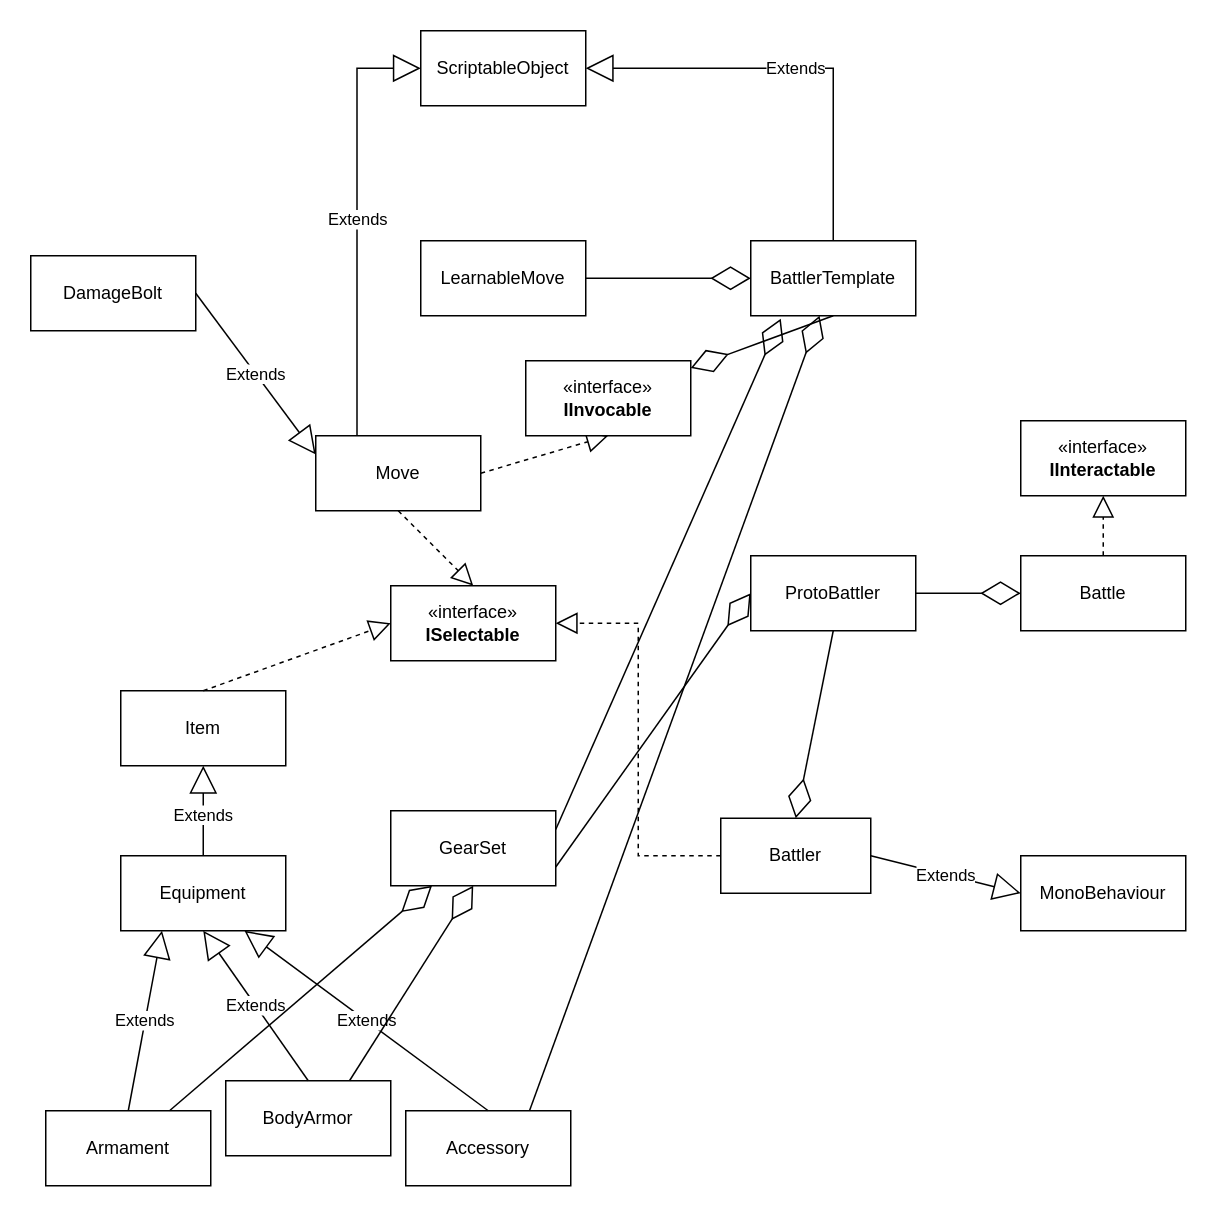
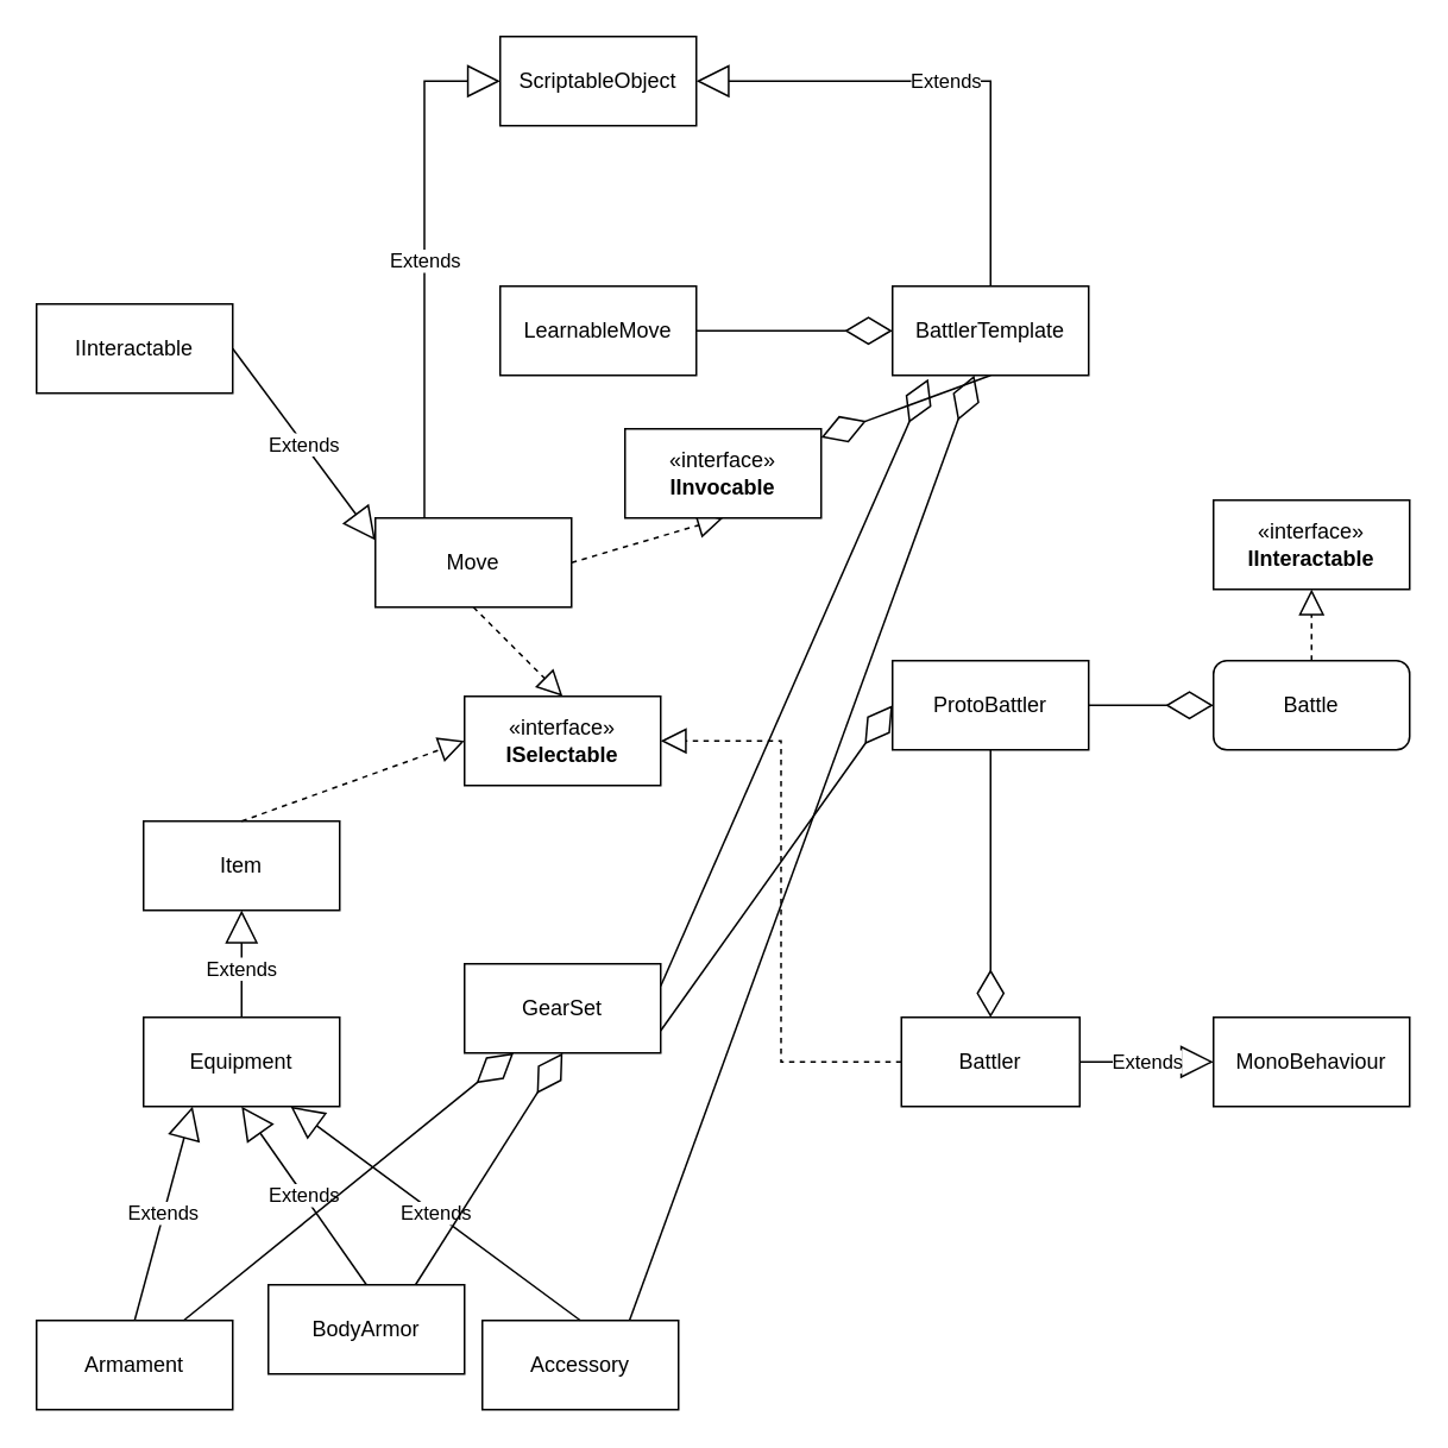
  <mxCell id="0" />
  <mxCell id="1" parent="0" />
  <mxCell id="2" value="ScriptableObject" style="html=1;whiteSpace=wrap;" vertex="1" parent="1"><mxGeometry x="280" y="20" width="110" height="50" as="geometry" /></mxCell>
  <mxCell id="3" value="MonoBehaviour" style="html=1;whiteSpace=wrap;" vertex="1" parent="1"><mxGeometry x="680" y="570" width="110" height="50" as="geometry" /></mxCell>
  <mxCell id="4" value="BattlerTemplate" style="html=1;whiteSpace=wrap;" vertex="1" parent="1"><mxGeometry x="500" y="160" width="110" height="50" as="geometry" /></mxCell>
  <mxCell id="5" value="ProtoBattler" style="html=1;whiteSpace=wrap;" vertex="1" parent="1"><mxGeometry x="500" y="370" width="110" height="50" as="geometry" /></mxCell>
- <mxCell id="6" value="Battler" style="html=1;whiteSpace=wrap;" vertex="1" parent="1"><mxGeometry x="480" y="545" width="100" height="50" as="geometry" /></mxCell>
- <mxCell id="7" value="Battle" style="html=1;whiteSpace=wrap;" vertex="1" parent="1"><mxGeometry x="680" y="370" width="110" height="50" as="geometry" /></mxCell>
+ <mxCell id="6" value="Battler" style="html=1;whiteSpace=wrap;" vertex="1" parent="1"><mxGeometry x="505" y="570" width="100" height="50" as="geometry" /></mxCell>
+ <mxCell id="7" value="Battle" style="html=1;whiteSpace=wrap;rounded=1;" vertex="1" parent="1"><mxGeometry x="680" y="370" width="110" height="50" as="geometry" /></mxCell>
  <mxCell id="8" value="Extends" style="endArrow=block;endSize=16;endFill=0;html=1;rounded=0;exitX=0.5;exitY=0;exitDx=0;exitDy=0;entryX=1;entryY=0.5;entryDx=0;entryDy=0;edgeStyle=orthogonalEdgeStyle;" edge="1" parent="1" source="4" target="2"><mxGeometry width="160" relative="1" as="geometry"><mxPoint x="736" y="410" as="sourcePoint" /><mxPoint x="896" y="410" as="targetPoint" /></mxGeometry></mxCell>
  <mxCell id="9" value="Extends" style="endArrow=block;endSize=16;endFill=0;html=1;rounded=0;exitX=1;exitY=0.5;exitDx=0;exitDy=0;entryX=0;entryY=0.5;entryDx=0;entryDy=0;" edge="1" parent="1" source="6" target="3"><mxGeometry width="160" relative="1" as="geometry"><mxPoint x="736" y="410" as="sourcePoint" /><mxPoint x="896" y="410" as="targetPoint" /></mxGeometry></mxCell>
  <mxCell id="10" value="«interface»&lt;br&gt;&lt;b&gt;IInteractable&lt;/b&gt;" style="html=1;whiteSpace=wrap;" vertex="1" parent="1"><mxGeometry x="680" y="280" width="110" height="50" as="geometry" /></mxCell>
  <mxCell id="11" value="" style="endArrow=block;dashed=1;endFill=0;endSize=12;html=1;rounded=0;entryX=0.5;entryY=1;entryDx=0;entryDy=0;" edge="1" parent="1" source="7" target="10"><mxGeometry width="160" relative="1" as="geometry"><mxPoint x="736" y="470" as="sourcePoint" /><mxPoint x="896" y="470" as="targetPoint" /></mxGeometry></mxCell>
  <mxCell id="12" value="LearnableMove" style="html=1;whiteSpace=wrap;" vertex="1" parent="1"><mxGeometry x="280" y="160" width="110" height="50" as="geometry" /></mxCell>
  <mxCell id="13" value="" style="endArrow=diamondThin;endFill=0;endSize=24;html=1;rounded=0;entryX=0;entryY=0.5;entryDx=0;entryDy=0;exitX=1;exitY=0.5;exitDx=0;exitDy=0;" edge="1" parent="1" source="12" target="4"><mxGeometry width="160" relative="1" as="geometry"><mxPoint x="690" y="500" as="sourcePoint" /><mxPoint x="850" y="500" as="targetPoint" /></mxGeometry></mxCell>
  <mxCell id="14" value="" style="endArrow=diamondThin;endFill=0;endSize=24;html=1;rounded=0;entryX=0.5;entryY=0;entryDx=0;entryDy=0;exitX=0.5;exitY=1;exitDx=0;exitDy=0;" edge="1" parent="1" source="5" target="6"><mxGeometry width="160" relative="1" as="geometry"><mxPoint x="690" y="500" as="sourcePoint" /><mxPoint x="850" y="500" as="targetPoint" /></mxGeometry></mxCell>
  <mxCell id="15" value="" style="endArrow=diamondThin;endFill=0;endSize=24;html=1;rounded=0;entryX=0;entryY=0.5;entryDx=0;entryDy=0;exitX=1;exitY=0.5;exitDx=0;exitDy=0;" edge="1" parent="1" source="5" target="7"><mxGeometry width="160" relative="1" as="geometry"><mxPoint x="690" y="500" as="sourcePoint" /><mxPoint x="850" y="500" as="targetPoint" /></mxGeometry></mxCell>
  <mxCell id="16" value="" style="endArrow=diamondThin;endFill=0;endSize=24;html=1;rounded=0;exitX=0.5;exitY=1;exitDx=0;exitDy=0;" edge="1" parent="1" source="4" target="24"><mxGeometry width="160" relative="1" as="geometry"><mxPoint x="690" y="500" as="sourcePoint" /><mxPoint x="850" y="500" as="targetPoint" /></mxGeometry></mxCell>
  <mxCell id="17" value="Move" style="html=1;whiteSpace=wrap;" vertex="1" parent="1"><mxGeometry x="210" y="290" width="110" height="50" as="geometry" /></mxCell>
  <mxCell id="18" value="Extends" style="endArrow=block;endSize=16;endFill=0;html=1;rounded=0;entryX=0;entryY=0.5;entryDx=0;entryDy=0;edgeStyle=orthogonalEdgeStyle;exitX=0.25;exitY=0;exitDx=0;exitDy=0;" edge="1" parent="1" source="17" target="2"><mxGeometry width="160" relative="1" as="geometry"><mxPoint x="260" y="250" as="sourcePoint" /><mxPoint x="230" y="45" as="targetPoint" /><Array as="points"><mxPoint x="238" y="45" /></Array></mxGeometry></mxCell>
- <mxCell id="19" value="DamageBolt" style="html=1;whiteSpace=wrap;" vertex="1" parent="1"><mxGeometry x="20" y="170" width="110" height="50" as="geometry" /></mxCell>
+ <mxCell id="19" value="IInteractable" style="html=1;whiteSpace=wrap;" vertex="1" parent="1"><mxGeometry x="20" y="170" width="110" height="50" as="geometry" /></mxCell>
  <mxCell id="20" value="Extends" style="endArrow=block;endSize=16;endFill=0;html=1;rounded=0;exitX=1;exitY=0.5;exitDx=0;exitDy=0;entryX=0;entryY=0.25;entryDx=0;entryDy=0;" edge="1" parent="1" source="19" target="17"><mxGeometry width="160" relative="1" as="geometry"><mxPoint x="660" y="350" as="sourcePoint" /><mxPoint x="820" y="350" as="targetPoint" /></mxGeometry></mxCell>
  <mxCell id="21" value="" style="endArrow=block;dashed=1;endFill=0;endSize=12;html=1;rounded=0;entryX=0.5;entryY=0;entryDx=0;entryDy=0;exitX=0.5;exitY=1;exitDx=0;exitDy=0;" edge="1" parent="1" source="17" target="23"><mxGeometry width="160" relative="1" as="geometry"><mxPoint x="530" y="360" as="sourcePoint" /><mxPoint x="690" y="360" as="targetPoint" /></mxGeometry></mxCell>
  <mxCell id="22" value="" style="endArrow=block;dashed=1;endFill=0;endSize=12;html=1;rounded=0;entryX=0.5;entryY=1;entryDx=0;entryDy=0;exitX=1;exitY=0.5;exitDx=0;exitDy=0;" edge="1" parent="1" source="17" target="24"><mxGeometry width="160" relative="1" as="geometry"><mxPoint x="230" y="320" as="sourcePoint" /><mxPoint x="690" y="360" as="targetPoint" /></mxGeometry></mxCell>
  <mxCell id="23" value="«interface»&lt;br&gt;&lt;b&gt;ISelectable&lt;/b&gt;" style="html=1;whiteSpace=wrap;" vertex="1" parent="1"><mxGeometry x="260" y="390" width="110" height="50" as="geometry" /></mxCell>
  <mxCell id="24" value="«interface»&lt;br&gt;&lt;b&gt;IInvocable&lt;/b&gt;" style="html=1;whiteSpace=wrap;" vertex="1" parent="1"><mxGeometry x="350" y="240" width="110" height="50" as="geometry" /></mxCell>
  <mxCell id="25" value="" style="endArrow=block;dashed=1;endFill=0;endSize=12;html=1;rounded=0;entryX=1;entryY=0.5;entryDx=0;entryDy=0;exitX=0;exitY=0.5;exitDx=0;exitDy=0;edgeStyle=orthogonalEdgeStyle;" edge="1" parent="1" source="6" target="23"><mxGeometry width="160" relative="1" as="geometry"><mxPoint x="610" y="630" as="sourcePoint" /><mxPoint x="447.5" y="475" as="targetPoint" /></mxGeometry></mxCell>
  <mxCell id="26" value="Item" style="html=1;whiteSpace=wrap;" vertex="1" parent="1"><mxGeometry x="80" y="460" width="110" height="50" as="geometry" /></mxCell>
  <mxCell id="27" value="Equipment" style="html=1;whiteSpace=wrap;" vertex="1" parent="1"><mxGeometry x="80" y="570" width="110" height="50" as="geometry" /></mxCell>
- <mxCell id="28" value="Armament" style="html=1;whiteSpace=wrap;" vertex="1" parent="1"><mxGeometry x="30" y="740" width="110" height="50" as="geometry" /></mxCell>
+ <mxCell id="28" value="Armament" style="html=1;whiteSpace=wrap;" vertex="1" parent="1"><mxGeometry x="20" y="740" width="110" height="50" as="geometry" /></mxCell>
  <mxCell id="29" value="BodyArmor" style="html=1;whiteSpace=wrap;" vertex="1" parent="1"><mxGeometry x="150" y="720" width="110" height="50" as="geometry" /></mxCell>
  <mxCell id="30" value="Accessory" style="html=1;whiteSpace=wrap;" vertex="1" parent="1"><mxGeometry x="270" y="740" width="110" height="50" as="geometry" /></mxCell>
  <mxCell id="31" value="GearSet" style="html=1;whiteSpace=wrap;" vertex="1" parent="1"><mxGeometry x="260" y="540" width="110" height="50" as="geometry" /></mxCell>
  <mxCell id="32" value="" style="endArrow=diamondThin;endFill=0;endSize=24;html=1;rounded=0;entryX=0.182;entryY=1.04;entryDx=0;entryDy=0;entryPerimeter=0;exitX=1;exitY=0.25;exitDx=0;exitDy=0;" edge="1" parent="1" source="31" target="4"><mxGeometry width="160" relative="1" as="geometry"><mxPoint y="430" as="sourcePoint" x="120" /><mxPoint x="280" y="430" as="targetPoint" /></mxGeometry></mxCell>
  <mxCell id="33" value="" style="endArrow=diamondThin;endFill=0;endSize=24;html=1;rounded=0;entryX=0;entryY=0.5;entryDx=0;entryDy=0;exitX=1;exitY=0.75;exitDx=0;exitDy=0;" edge="1" parent="1" source="31" target="5"><mxGeometry width="160" relative="1" as="geometry"><mxPoint y="430" as="sourcePoint" x="120" /><mxPoint x="280" y="430" as="targetPoint" /></mxGeometry></mxCell>
  <mxCell id="34" value="" style="endArrow=block;dashed=1;endFill=0;endSize=12;html=1;rounded=0;entryX=0;entryY=0.5;entryDx=0;entryDy=0;exitX=0.5;exitY=0;exitDx=0;exitDy=0;" edge="1" parent="1" source="26" target="23"><mxGeometry width="160" relative="1" as="geometry"><mxPoint y="430" as="sourcePoint" x="120" /><mxPoint x="280" y="430" as="targetPoint" /></mxGeometry></mxCell>
  <mxCell id="35" value="Extends" style="endArrow=block;endSize=16;endFill=0;html=1;rounded=0;entryX=0.5;entryY=1;entryDx=0;entryDy=0;exitX=0.5;exitY=0;exitDx=0;exitDy=0;" edge="1" parent="1" source="27" target="26"><mxGeometry x="-0.111" width="160" relative="1" as="geometry"><mxPoint y="430" as="sourcePoint" x="120" /><mxPoint x="280" y="430" as="targetPoint" /><mxPoint as="offset" /></mxGeometry></mxCell>
  <mxCell id="36" value="Extends" style="endArrow=block;endSize=16;endFill=0;html=1;rounded=0;entryX=0.75;entryY=1;entryDx=0;entryDy=0;exitX=0.5;exitY=0;exitDx=0;exitDy=0;" edge="1" parent="1" source="30" target="27"><mxGeometry width="160" relative="1" as="geometry"><mxPoint y="430" as="sourcePoint" x="120" /><mxPoint x="280" y="430" as="targetPoint" /></mxGeometry></mxCell>
  <mxCell id="37" value="Extends" style="endArrow=block;endSize=16;endFill=0;html=1;rounded=0;entryX=0.5;entryY=1;entryDx=0;entryDy=0;exitX=0.5;exitY=0;exitDx=0;exitDy=0;" edge="1" parent="1" source="29" target="27"><mxGeometry width="160" relative="1" as="geometry"><mxPoint y="430" as="sourcePoint" x="120" /><mxPoint x="280" y="430" as="targetPoint" /></mxGeometry></mxCell>
  <mxCell id="38" value="Extends" style="endArrow=block;endSize=16;endFill=0;html=1;rounded=0;entryX=0.25;entryY=1;entryDx=0;entryDy=0;exitX=0.5;exitY=0;exitDx=0;exitDy=0;" edge="1" parent="1" source="28" target="27"><mxGeometry width="160" relative="1" as="geometry"><mxPoint y="430" as="sourcePoint" x="120" /><mxPoint x="280" y="430" as="targetPoint" /></mxGeometry></mxCell>
  <mxCell id="39" value="" style="endArrow=diamondThin;endFill=0;endSize=24;html=1;rounded=0;entryX=0.25;entryY=1;entryDx=0;entryDy=0;exitX=0.75;exitY=0;exitDx=0;exitDy=0;" edge="1" parent="1" source="28" target="31"><mxGeometry width="160" relative="1" as="geometry"><mxPoint x="160" y="620" as="sourcePoint" /><mxPoint x="280" y="430" as="targetPoint" /></mxGeometry></mxCell>
  <mxCell id="40" value="" style="endArrow=diamondThin;endFill=0;endSize=24;html=1;rounded=0;entryX=0.5;entryY=1;entryDx=0;entryDy=0;exitX=0.75;exitY=0;exitDx=0;exitDy=0;" edge="1" parent="1" source="29" target="31"><mxGeometry width="160" relative="1" as="geometry"><mxPoint x="240" y="630" as="sourcePoint" /><mxPoint x="280" y="430" as="targetPoint" /></mxGeometry></mxCell>
  <mxCell id="41" value="" style="endArrow=diamondThin;endFill=0;endSize=24;html=1;rounded=0;exitX=0.75;exitY=0;exitDx=0;exitDy=0;" edge="1" parent="1" source="30" target="4"><mxGeometry width="160" relative="1" as="geometry"><mxPoint y="430" as="sourcePoint" x="120" /><mxPoint x="280" y="430" as="targetPoint" /></mxGeometry></mxCell>
